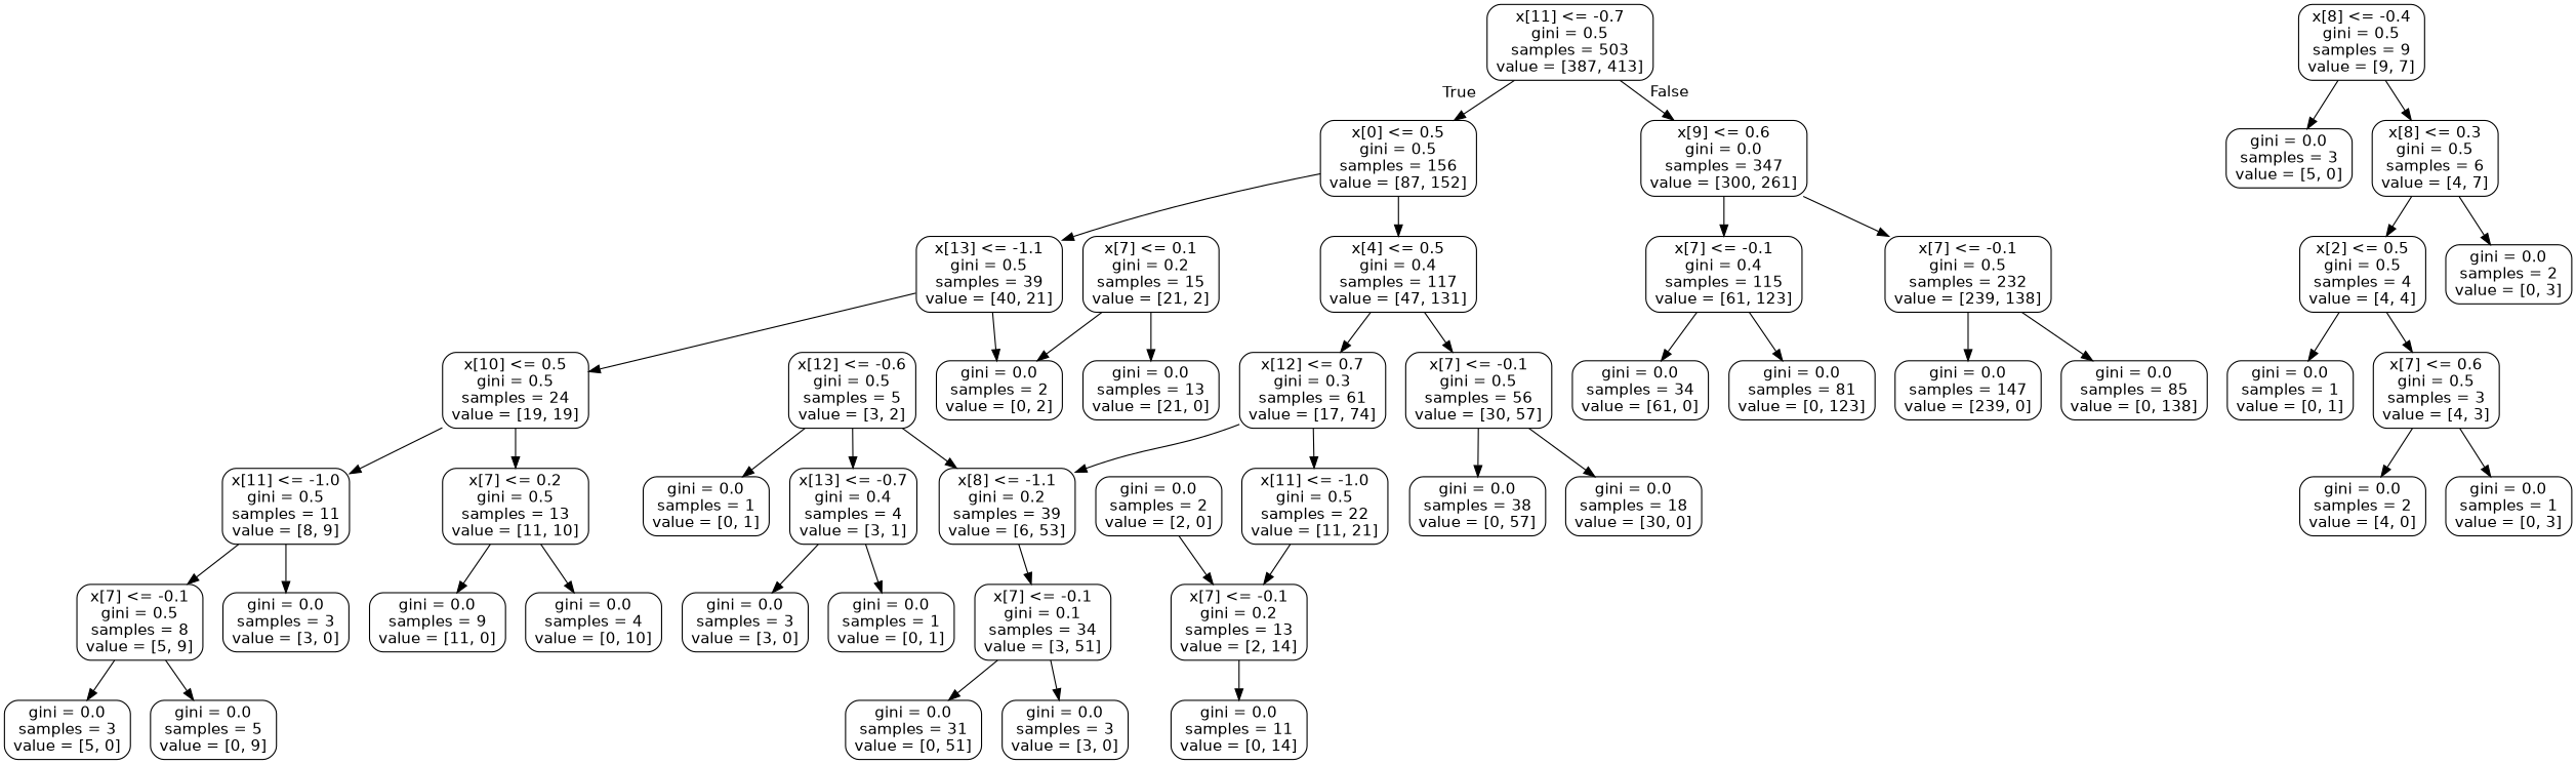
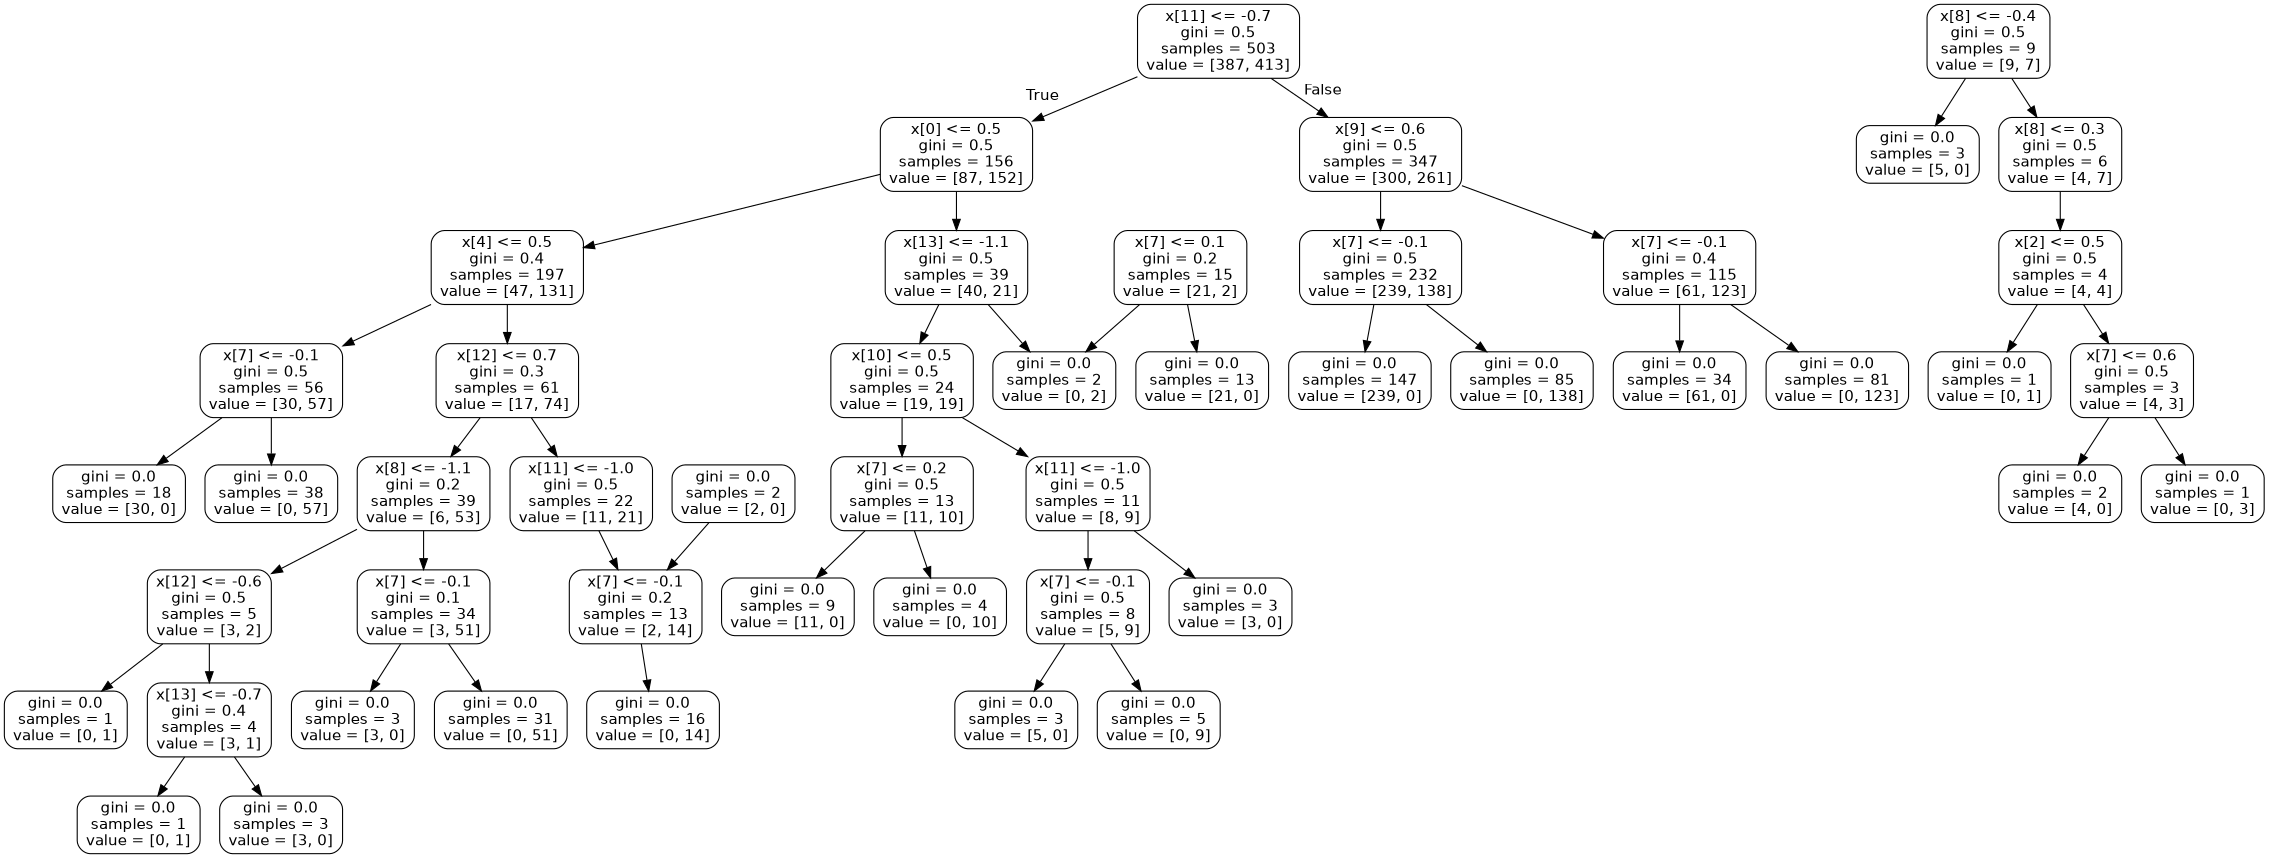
  digraph {
    node [color=black fontname=helvetica shape=box style=rounded]
    edge [fontname=helvetica]
    n1 [label="x[11] <= -0.7\ngini = 0.5\nsamples = 503\nvalue = [387, 413]"]
    n2 [label="x[0] <= 0.5\ngini = 0.5\nsamples = 156\nvalue = [87, 152]"]
-   n3 [label="x[9] <= 0.6\ngini = 0.0\nsamples = 347\nvalue = [300, 261]"]
-   n4 [label="x[4] <= 0.5\ngini = 0.4\nsamples = 117\nvalue = [47, 131]"]
+   n3 [label="x[9] <= 0.6\ngini = 0.5\nsamples = 347\nvalue = [300, 261]"]
+   n4 [label="x[4] <= 0.5\ngini = 0.4\nsamples = 197\nvalue = [47, 131]"]
    n5 [label="x[13] <= -1.1\ngini = 0.5\nsamples = 39\nvalue = [40, 21]"]
    n6 [label="x[7] <= -0.1\ngini = 0.5\nsamples = 232\nvalue = [239, 138]"]
    n7 [label="x[7] <= -0.1\ngini = 0.4\nsamples = 115\nvalue = [61, 123]"]
    n8 [label="x[7] <= -0.1\ngini = 0.5\nsamples = 56\nvalue = [30, 57]"]
    n9 [label="x[12] <= 0.7\ngini = 0.3\nsamples = 61\nvalue = [17, 74]"]
    n10 [label="x[10] <= 0.5\ngini = 0.5\nsamples = 24\nvalue = [19, 19]"]
    n11 [label="gini = 0.0\nsamples = 2\nvalue = [0, 2]"]
    n12 [label="gini = 0.0\nsamples = 18\nvalue = [30, 0]"]
    n13 [label="gini = 0.0\nsamples = 38\nvalue = [0, 57]"]
    n14 [label="x[8] <= -1.1\ngini = 0.2\nsamples = 39\nvalue = [6, 53]"]
    n15 [label="x[11] <= -1.0\ngini = 0.5\nsamples = 22\nvalue = [11, 21]"]
    n16 [label="x[12] <= -0.6\ngini = 0.5\nsamples = 5\nvalue = [3, 2]"]
    n17 [label="x[7] <= -0.1\ngini = 0.1\nsamples = 34\nvalue = [3, 51]"]
    n18 [label="x[7] <= -0.1\ngini = 0.2\nsamples = 13\nvalue = [2, 14]"]
    n19 [label="gini = 0.0\nsamples = 1\nvalue = [0, 1]"]
    n20 [label="x[13] <= -0.7\ngini = 0.4\nsamples = 4\nvalue = [3, 1]"]
    n21 [label="gini = 0.0\nsamples = 3\nvalue = [3, 0]"]
    n22 [label="gini = 0.0\nsamples = 31\nvalue = [0, 51]"]
    n23 [label="gini = 0.0\nsamples = 1\nvalue = [0, 1]"]
    n24 [label="gini = 0.0\nsamples = 3\nvalue = [3, 0]"]
-   n25 [label="gini = 0.0\nsamples = 11\nvalue = [0, 14]"]
+   n25 [label="gini = 0.0\nsamples = 16\nvalue = [0, 14]"]
    n26 [label="x[8] <= -0.4\ngini = 0.5\nsamples = 9\nvalue = [9, 7]"]
    n27 [label="gini = 0.0\nsamples = 3\nvalue = [5, 0]"]
    n28 [label="x[8] <= 0.3\ngini = 0.5\nsamples = 6\nvalue = [4, 7]"]
    n29 [label="gini = 0.0\nsamples = 2\nvalue = [2, 0]"]
    n30 [label="x[2] <= 0.5\ngini = 0.5\nsamples = 4\nvalue = [4, 4]"]
-   n31 [label="gini = 0.0\nsamples = 2\nvalue = [0, 3]"]
    n32 [label="gini = 0.0\nsamples = 1\nvalue = [0, 1]"]
    n33 [label="x[7] <= 0.6\ngini = 0.5\nsamples = 3\nvalue = [4, 3]"]
    n34 [label="gini = 0.0\nsamples = 2\nvalue = [4, 0]"]
    n35 [label="gini = 0.0\nsamples = 1\nvalue = [0, 3]"]
    n36 [label="x[7] <= 0.1\ngini = 0.2\nsamples = 15\nvalue = [21, 2]"]
    n37 [label="gini = 0.0\nsamples = 13\nvalue = [21, 0]"]
    n38 [label="x[7] <= 0.2\ngini = 0.5\nsamples = 13\nvalue = [11, 10]"]
    n39 [label="x[11] <= -1.0\ngini = 0.5\nsamples = 11\nvalue = [8, 9]"]
    n40 [label="gini = 0.0\nsamples = 9\nvalue = [11, 0]"]
    n41 [label="gini = 0.0\nsamples = 4\nvalue = [0, 10]"]
    n42 [label="x[7] <= -0.1\ngini = 0.5\nsamples = 8\nvalue = [5, 9]"]
    n43 [label="gini = 0.0\nsamples = 3\nvalue = [3, 0]"]
    n44 [label="gini = 0.0\nsamples = 3\nvalue = [5, 0]"]
    n45 [label="gini = 0.0\nsamples = 5\nvalue = [0, 9]"]
    n46 [label="gini = 0.0\nsamples = 147\nvalue = [239, 0]"]
    n47 [label="gini = 0.0\nsamples = 85\nvalue = [0, 138]"]
    n48 [label="gini = 0.0\nsamples = 34\nvalue = [61, 0]"]
    n49 [label="gini = 0.0\nsamples = 81\nvalue = [0, 123]"]
    n1 -> n2 [headlabel=True labelangle=45 labeldistance=2.5]
    n1 -> n3 [headlabel=False labelangle=-45 labeldistance=2.5]
    n2 -> n4
    n2 -> n5
    n3 -> n6
    n3 -> n7
    n4 -> n8
    n4 -> n9
    n5 -> n10
    n5 -> n11
    n6 -> n46
    n6 -> n47
    n7 -> n48
    n7 -> n49
    n8 -> n12
    n8 -> n13
    n9 -> n14
    n9 -> n15
    n10 -> n38
    n10 -> n39
-   n16 -> n14
+   n14 -> n16
    n14 -> n17
    n15 -> n18
    n16 -> n19
    n16 -> n20
    n17 -> n21
    n17 -> n22
    n18 -> n25
    n20 -> n23
    n20 -> n24
    n26 -> n27
    n26 -> n28
    n28 -> n30
-   n28 -> n31
    n29 -> n18
    n30 -> n32
    n30 -> n33
    n33 -> n34
    n33 -> n35
    n36 -> n11
    n36 -> n37
    n38 -> n40
    n38 -> n41
    n39 -> n42
    n39 -> n43
    n42 -> n44
    n42 -> n45
  }
